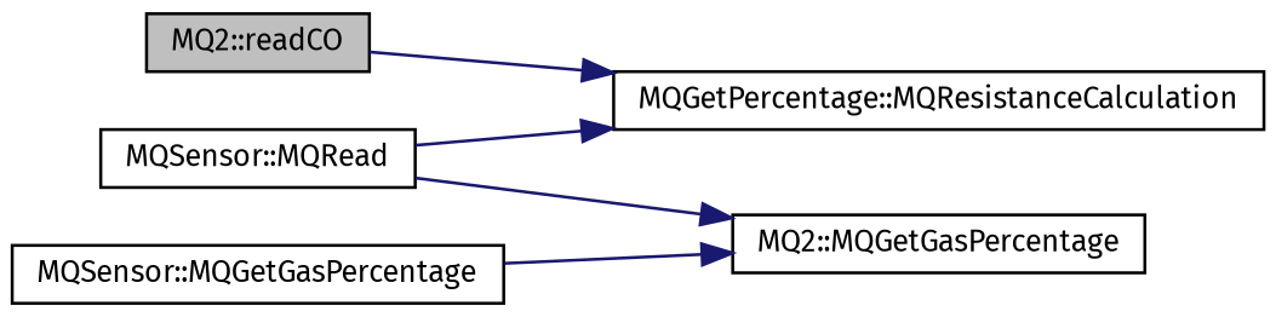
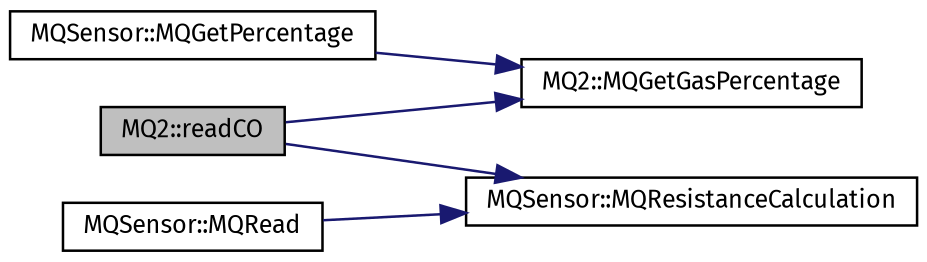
  digraph {
    fontname="Fira Sans"
    rankdir=LR
    node [color=black fillcolor=white fontname="Fira Sans" fontsize=10 shape=record style=filled]
    edge [color=midnightblue fontname="Fira Sans" fontsize=10 labelfontname=Helvetica labelfontsize=10 style=solid]
    n1 [fillcolor=grey75 fontcolor=black height=0.2 label="MQ2::readCO" width=0.4]
    n2 [height=0.2 label="MQ2::MQGetGasPercentage" width=0.4]
-   n3 [height=0.2 label="MQGetPercentage::MQResistanceCalculation" width=0.4]
+   n3 [height=0.2 label="MQSensor::MQResistanceCalculation" width=0.4]
    n4 [height=0.2 label="MQSensor::MQRead" width=0.4]
-   n5 [height=0.2 label="MQSensor::MQGetGasPercentage" width=0.4]
-   n4 -> n2
+   n5 [height=0.2 label="MQSensor::MQGetPercentage" width=0.4]
+   n1 -> n2
    n1 -> n3
    n4 -> n3
    n5 -> n2
  }
